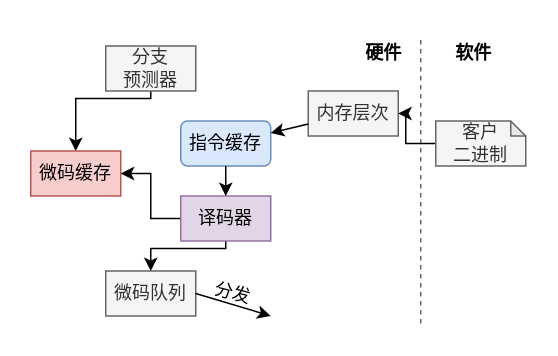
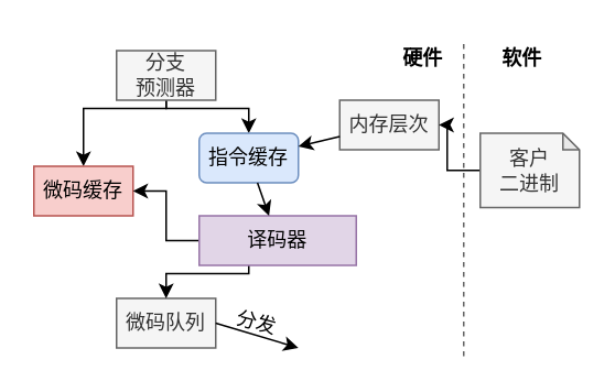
  <mxCell id="0" />
  <mxCell id="1" parent="0" />
  <mxCell id="2" value="" style="endArrow=none;dashed=1;html=1;rounded=0;fillColor=#f5f5f5;strokeColor=#666666;" parent="1" edge="1"><mxGeometry width="50" height="50" relative="1" as="geometry"><mxPoint x="280" y="215" as="sourcePoint" /><mxPoint x="280" y="25" as="targetPoint" /></mxGeometry></mxCell>
  <mxCell id="3" style="edgeStyle=orthogonalEdgeStyle;rounded=0;orthogonalLoop=1;jettySize=auto;html=1;" parent="1" source="5" target="6" edge="1"><mxGeometry relative="1" as="geometry"><Array as="points"><mxPoint x="100" y="65" /><mxPoint x="50" y="65" /></Array></mxGeometry></mxCell>
+ <mxCell id="4" style="edgeStyle=orthogonalEdgeStyle;rounded=0;orthogonalLoop=1;jettySize=auto;html=1;" parent="1" source="5" target="8" edge="1"><mxGeometry relative="1" as="geometry"><Array as="points"><mxPoint x="100" y="65" /><mxPoint x="150" y="65" /></Array></mxGeometry></mxCell>
  <mxCell id="5" value="分支&lt;br&gt;预测器" style="rounded=0;whiteSpace=wrap;html=1;fillColor=#f5f5f5;fontColor=#333333;strokeColor=#666666;" parent="1" vertex="1"><mxGeometry x="70" y="30" width="60" height="30" as="geometry" /></mxCell>
  <mxCell id="6" value="微码缓存" style="rounded=0;whiteSpace=wrap;html=1;fillColor=#f8cecc;strokeColor=#b85450;" parent="1" vertex="1"><mxGeometry x="20" y="100" width="60" height="30" as="geometry" /></mxCell>
  <mxCell id="7" value="微码队列" style="rounded=0;whiteSpace=wrap;html=1;fillColor=#f5f5f5;fontColor=#333333;strokeColor=#666666;" parent="1" vertex="1"><mxGeometry x="70" y="180" width="60" height="30" as="geometry" /></mxCell>
  <mxCell id="8" value="指令缓存" style="whiteSpace=wrap;html=1;fillColor=#dae8fc;strokeColor=#6c8ebf;rounded=1;" parent="1" vertex="1"><mxGeometry x="120" y="80" width="60" height="30" as="geometry" /></mxCell>
  <mxCell id="9" style="edgeStyle=orthogonalEdgeStyle;rounded=0;orthogonalLoop=1;jettySize=auto;html=1;" parent="1" source="11" target="7" edge="1"><mxGeometry relative="1" as="geometry"><Array as="points"><mxPoint x="150" y="165" /><mxPoint x="100" y="165" /></Array></mxGeometry></mxCell>
  <mxCell id="10" style="edgeStyle=orthogonalEdgeStyle;rounded=0;orthogonalLoop=1;jettySize=auto;html=1;" parent="1" source="11" target="6" edge="1"><mxGeometry relative="1" as="geometry"><Array as="points"><mxPoint x="100" y="145" /><mxPoint x="100" y="115" /></Array></mxGeometry></mxCell>
- <mxCell id="11" value="译码器" style="rounded=0;whiteSpace=wrap;html=1;fillColor=#e1d5e7;strokeColor=#9673a6;" parent="1" vertex="1"><mxGeometry x="120" y="130" width="60" height="30" as="geometry" /></mxCell>
+ <mxCell id="11" value="译码器" style="rounded=0;whiteSpace=wrap;html=1;fillColor=#e1d5e7;strokeColor=#9673a6;" parent="1" vertex="1"><mxGeometry x="120" y="130" width="95" height="30" as="geometry" /></mxCell>
  <mxCell id="12" value="" style="endArrow=classic;html=1;curved=1;" parent="1" source="8" target="11" edge="1"><mxGeometry width="50" height="50" relative="1" as="geometry"><mxPoint x="200" y="150" as="sourcePoint" /><mxPoint x="250" y="100" as="targetPoint" /></mxGeometry></mxCell>
  <mxCell id="13" value="内存层次" style="rounded=0;whiteSpace=wrap;html=1;fillColor=#f5f5f5;fontColor=#333333;strokeColor=#666666;" parent="1" vertex="1"><mxGeometry x="205" y="60" width="60" height="30" as="geometry" /></mxCell>
  <mxCell id="14" value="" style="endArrow=classic;html=1;rounded=0;" parent="1" source="13" target="8" edge="1"><mxGeometry width="50" height="50" relative="1" as="geometry"><mxPoint x="50" y="180" as="sourcePoint" /><mxPoint x="130" y="100" as="targetPoint" /></mxGeometry></mxCell>
  <mxCell id="15" value="" style="endArrow=classic;html=1;rounded=0;exitX=1;exitY=0.5;exitDx=0;exitDy=0;" parent="1" source="7" edge="1"><mxGeometry width="50" height="50" relative="1" as="geometry"><mxPoint x="230" y="160" as="sourcePoint" /><mxPoint x="180" y="210" as="targetPoint" /></mxGeometry></mxCell>
  <mxCell id="16" value="分发" style="text;html=1;strokeColor=none;fillColor=none;align=center;verticalAlign=middle;whiteSpace=wrap;rounded=0;rotation=15;" parent="1" vertex="1"><mxGeometry x="130" y="190" width="50" height="10" as="geometry" /></mxCell>
  <mxCell id="17" style="edgeStyle=orthogonalEdgeStyle;rounded=0;orthogonalLoop=1;jettySize=auto;html=1;" parent="1" source="18" target="13" edge="1"><mxGeometry relative="1" as="geometry"><mxPoint x="230.029" y="60" as="sourcePoint" /></mxGeometry></mxCell>
- <mxCell id="18" value="客户&lt;br&gt;二进制" style="shape=note;whiteSpace=wrap;html=1;backgroundOutline=1;darkOpacity=0.05;size=10;fillColor=#f5f5f5;fontColor=#333333;strokeColor=#666666;" parent="1" vertex="1"><mxGeometry x="290" y="80" width="60" height="30" as="geometry" /></mxCell>
+ <mxCell id="18" value="客户&lt;br&gt;二进制" style="shape=note;whiteSpace=wrap;html=1;backgroundOutline=1;darkOpacity=0.05;size=10;fillColor=#f5f5f5;fontColor=#333333;strokeColor=#666666;" parent="1" vertex="1"><mxGeometry x="290" y="80" width="60" height="45" as="geometry" /></mxCell>
  <mxCell id="19" value="&lt;b&gt;硬件&lt;/b&gt;" style="text;html=1;align=center;verticalAlign=middle;resizable=0;points=[];autosize=1;strokeColor=none;fillColor=none;" parent="1" vertex="1"><mxGeometry x="230" y="20" width="50" height="30" as="geometry" /></mxCell>
  <mxCell id="20" value="&lt;b&gt;软件&lt;/b&gt;" style="text;html=1;align=center;verticalAlign=middle;resizable=0;points=[];autosize=1;strokeColor=none;fillColor=none;" parent="1" vertex="1"><mxGeometry x="290" y="20" width="50" height="30" as="geometry" /></mxCell>
